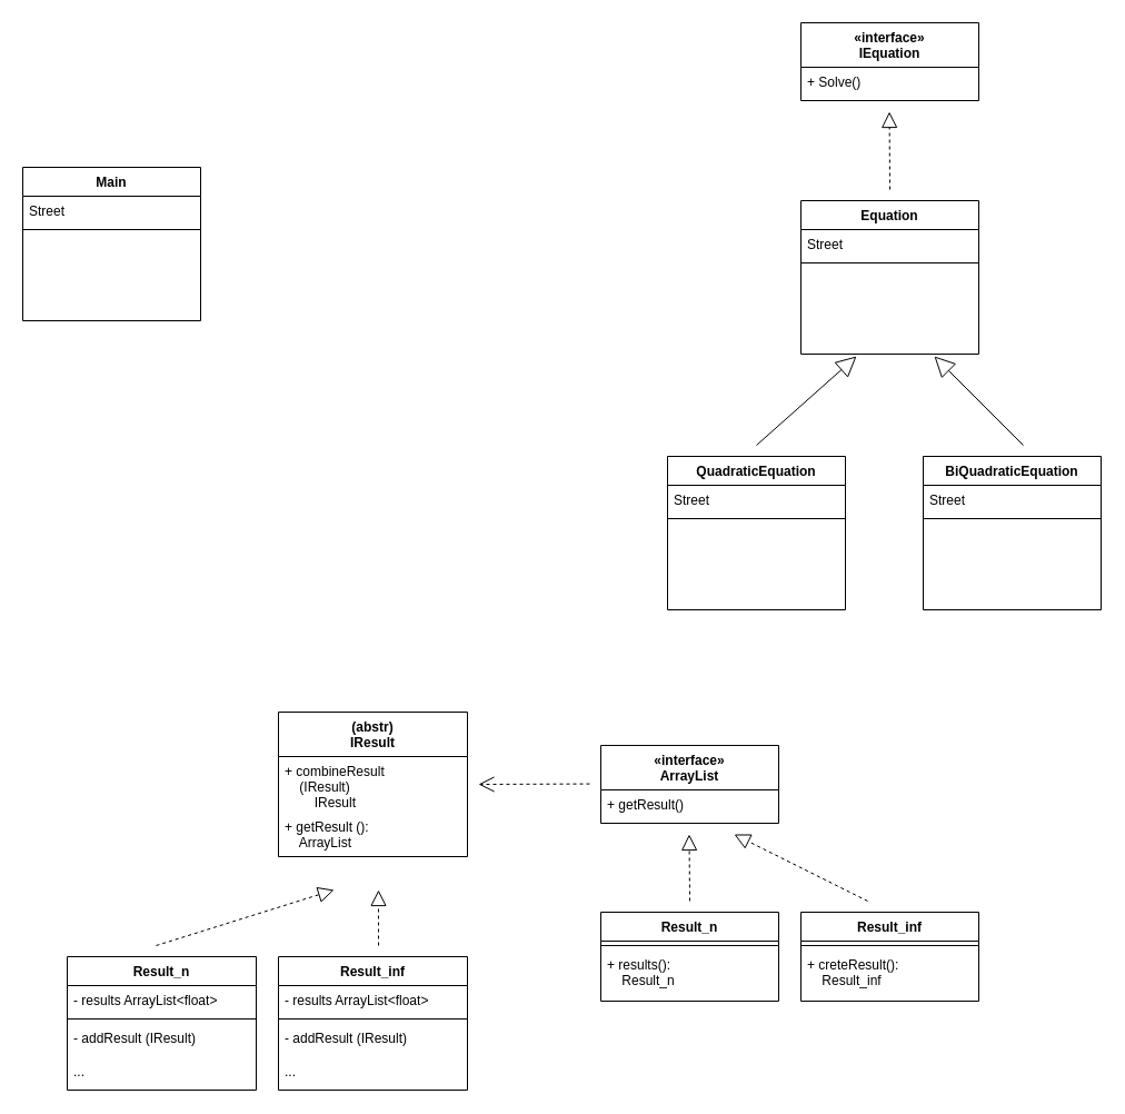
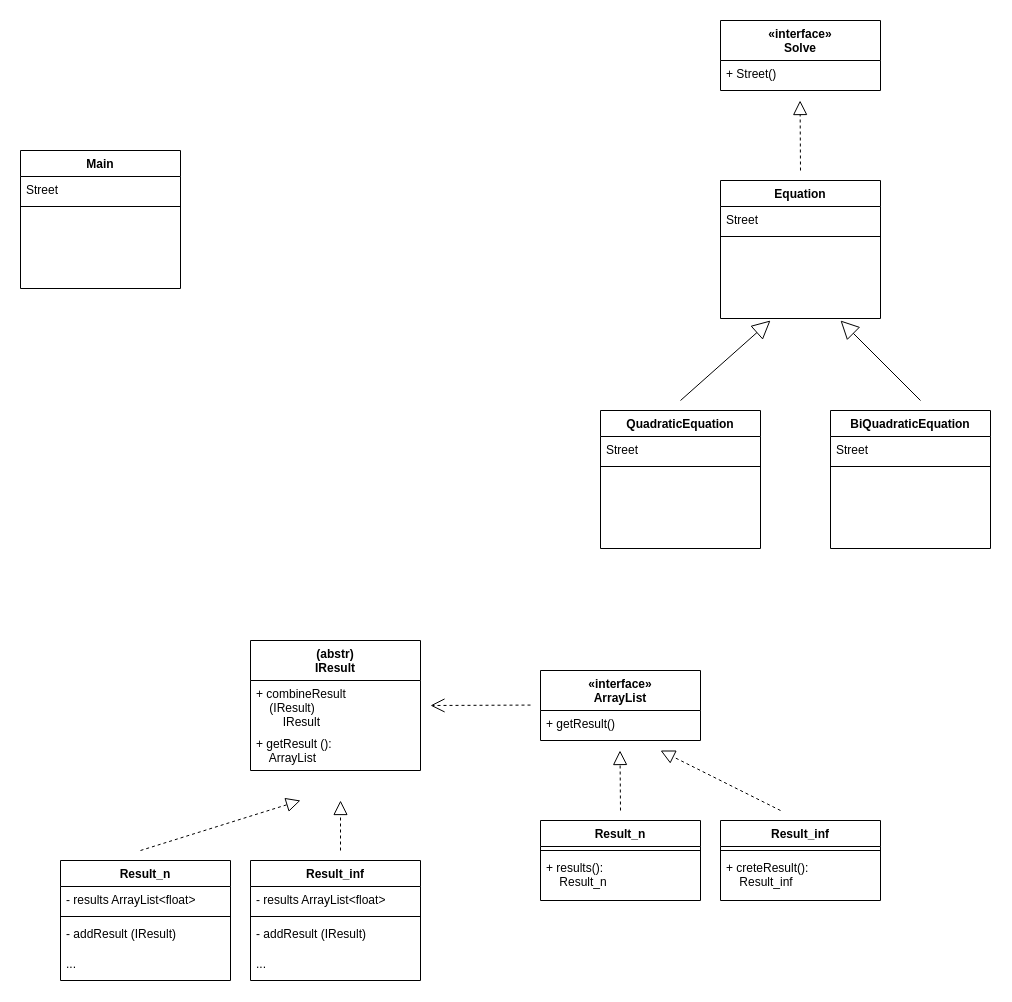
  <mxCell id="0" />
  <mxCell id="1" parent="0" />
  <mxCell id="2" value="Main" style="swimlane;fontStyle=1;align=center;verticalAlign=top;childLayout=stackLayout;horizontal=1;startSize=26;horizontalStack=0;resizeParent=1;resizeLast=0;collapsible=1;marginBottom=0;rounded=0;shadow=0;strokeWidth=1;" parent="1" vertex="1"><mxGeometry y="150" width="160" height="138" as="geometry" x="20"><mxRectangle x="230" y="140" width="160" height="26" as="alternateBounds" /></mxGeometry></mxCell>
  <mxCell id="3" value="Street" style="text;align=left;verticalAlign=top;spacingLeft=4;spacingRight=4;overflow=hidden;rotatable=0;points=[[0,0.5],[1,0.5]];portConstraint=eastwest;" vertex="1" parent="2"><mxGeometry y="26" width="160" height="26" as="geometry" /></mxCell>
  <mxCell id="4" value="" style="line;html=1;strokeWidth=1;align=left;verticalAlign=middle;spacingTop=-1;spacingLeft=3;spacingRight=3;rotatable=0;labelPosition=right;points=[];portConstraint=eastwest;" parent="2" vertex="1"><mxGeometry y="52" width="160" height="8" as="geometry" /></mxCell>
  <mxCell id="5" value="(abstr)&#10;IResult" style="swimlane;fontStyle=1;align=center;verticalAlign=top;childLayout=stackLayout;horizontal=1;startSize=40;horizontalStack=0;resizeParent=1;resizeLast=0;collapsible=1;marginBottom=0;rounded=0;shadow=0;strokeWidth=1;" vertex="1" parent="1"><mxGeometry x="250" y="640" width="170" height="130" as="geometry"><mxRectangle x="230" y="140" width="160" height="26" as="alternateBounds" /></mxGeometry></mxCell>
  <mxCell id="6" value="+ combineResult &#10;    (IResult)&#10;        IResult" style="text;align=left;verticalAlign=top;spacingLeft=4;spacingRight=4;overflow=hidden;rotatable=0;points=[[0,0.5],[1,0.5]];portConstraint=eastwest;" vertex="1" parent="5"><mxGeometry y="40" width="170" height="50" as="geometry" /></mxCell>
  <mxCell id="7" value="+ getResult ():&#10;    ArrayList" style="text;align=left;verticalAlign=top;spacingLeft=4;spacingRight=4;overflow=hidden;rotatable=0;points=[[0,0.5],[1,0.5]];portConstraint=eastwest;" vertex="1" parent="5"><mxGeometry y="90" width="170" height="40" as="geometry" /></mxCell>
  <mxCell id="8" value="«interface»&#10;ArrayList" style="swimlane;fontStyle=1;align=center;verticalAlign=top;childLayout=stackLayout;horizontal=1;startSize=40;horizontalStack=0;resizeParent=1;resizeLast=0;collapsible=1;marginBottom=0;rounded=0;shadow=0;strokeWidth=1;" vertex="1" parent="1"><mxGeometry x="540" y="670" width="160" height="70" as="geometry"><mxRectangle x="230" y="140" width="160" height="26" as="alternateBounds" /></mxGeometry></mxCell>
  <mxCell id="9" value="+ getResult()" style="text;align=left;verticalAlign=top;spacingLeft=4;spacingRight=4;overflow=hidden;rotatable=0;points=[[0,0.5],[1,0.5]];portConstraint=eastwest;" vertex="1" parent="8"><mxGeometry y="40" width="160" height="30" as="geometry" /></mxCell>
  <mxCell id="10" value="Result_n" style="swimlane;fontStyle=1;align=center;verticalAlign=top;childLayout=stackLayout;horizontal=1;startSize=26;horizontalStack=0;resizeParent=1;resizeLast=0;collapsible=1;marginBottom=0;rounded=0;shadow=0;strokeWidth=1;" vertex="1" parent="1"><mxGeometry x="60" y="860" width="170" height="120" as="geometry"><mxRectangle x="230" y="140" width="160" height="26" as="alternateBounds" /></mxGeometry></mxCell>
  <mxCell id="11" value="- results ArrayList&lt;float&gt;" style="text;align=left;verticalAlign=top;spacingLeft=4;spacingRight=4;overflow=hidden;rotatable=0;points=[[0,0.5],[1,0.5]];portConstraint=eastwest;" vertex="1" parent="10"><mxGeometry y="26" width="170" height="26" as="geometry" /></mxCell>
  <mxCell id="12" value="" style="line;html=1;strokeWidth=1;align=left;verticalAlign=middle;spacingTop=-1;spacingLeft=3;spacingRight=3;rotatable=0;labelPosition=right;points=[];portConstraint=eastwest;" vertex="1" parent="10"><mxGeometry y="52" width="170" height="8" as="geometry" /></mxCell>
  <mxCell id="13" value="- addResult (IResult)" style="text;align=left;verticalAlign=top;spacingLeft=4;spacingRight=4;overflow=hidden;rotatable=0;points=[[0,0.5],[1,0.5]];portConstraint=eastwest;" vertex="1" parent="10"><mxGeometry y="60" width="170" height="30" as="geometry" /></mxCell>
  <mxCell id="14" value="..." style="text;align=left;verticalAlign=top;spacingLeft=4;spacingRight=4;overflow=hidden;rotatable=0;points=[[0,0.5],[1,0.5]];portConstraint=eastwest;" vertex="1" parent="10"><mxGeometry y="90" width="170" height="30" as="geometry" /></mxCell>
  <mxCell id="15" value="Result_inf" style="swimlane;fontStyle=1;align=center;verticalAlign=top;childLayout=stackLayout;horizontal=1;startSize=26;horizontalStack=0;resizeParent=1;resizeLast=0;collapsible=1;marginBottom=0;rounded=0;shadow=0;strokeWidth=1;" vertex="1" parent="1"><mxGeometry x="250" y="860" width="170" height="120" as="geometry"><mxRectangle x="230" y="140" width="160" height="26" as="alternateBounds" /></mxGeometry></mxCell>
  <mxCell id="16" value="- results ArrayList&lt;float&gt;" style="text;align=left;verticalAlign=top;spacingLeft=4;spacingRight=4;overflow=hidden;rotatable=0;points=[[0,0.5],[1,0.5]];portConstraint=eastwest;" vertex="1" parent="15"><mxGeometry y="26" width="170" height="26" as="geometry" /></mxCell>
  <mxCell id="17" value="" style="line;html=1;strokeWidth=1;align=left;verticalAlign=middle;spacingTop=-1;spacingLeft=3;spacingRight=3;rotatable=0;labelPosition=right;points=[];portConstraint=eastwest;" vertex="1" parent="15"><mxGeometry y="52" width="170" height="8" as="geometry" /></mxCell>
  <mxCell id="18" value="- addResult (IResult)" style="text;align=left;verticalAlign=top;spacingLeft=4;spacingRight=4;overflow=hidden;rotatable=0;points=[[0,0.5],[1,0.5]];portConstraint=eastwest;" vertex="1" parent="15"><mxGeometry y="60" width="170" height="30" as="geometry" /></mxCell>
  <mxCell id="19" value="..." style="text;align=left;verticalAlign=top;spacingLeft=4;spacingRight=4;overflow=hidden;rotatable=0;points=[[0,0.5],[1,0.5]];portConstraint=eastwest;" vertex="1" parent="15"><mxGeometry y="90" width="170" height="30" as="geometry" /></mxCell>
  <mxCell id="20" value="Result_inf" style="swimlane;fontStyle=1;align=center;verticalAlign=top;childLayout=stackLayout;horizontal=1;startSize=26;horizontalStack=0;resizeParent=1;resizeLast=0;collapsible=1;marginBottom=0;rounded=0;shadow=0;strokeWidth=1;" vertex="1" parent="1"><mxGeometry x="720" y="820" width="160" height="80" as="geometry"><mxRectangle x="230" y="140" width="160" height="26" as="alternateBounds" /></mxGeometry></mxCell>
  <mxCell id="21" value="" style="line;html=1;strokeWidth=1;align=left;verticalAlign=middle;spacingTop=-1;spacingLeft=3;spacingRight=3;rotatable=0;labelPosition=right;points=[];portConstraint=eastwest;" vertex="1" parent="20"><mxGeometry y="26" width="160" height="8" as="geometry" /></mxCell>
  <mxCell id="22" value="+ creteResult():&#10;    Result_inf" style="text;align=left;verticalAlign=top;spacingLeft=4;spacingRight=4;overflow=hidden;rotatable=0;points=[[0,0.5],[1,0.5]];portConstraint=eastwest;" vertex="1" parent="20"><mxGeometry y="34" width="160" height="40" as="geometry" /></mxCell>
  <mxCell id="23" value="Result_n" style="swimlane;fontStyle=1;align=center;verticalAlign=top;childLayout=stackLayout;horizontal=1;startSize=26;horizontalStack=0;resizeParent=1;resizeLast=0;collapsible=1;marginBottom=0;rounded=0;shadow=0;strokeWidth=1;" vertex="1" parent="1"><mxGeometry x="540" y="820" width="160" height="80" as="geometry"><mxRectangle x="230" y="140" width="160" height="26" as="alternateBounds" /></mxGeometry></mxCell>
  <mxCell id="24" value="" style="line;html=1;strokeWidth=1;align=left;verticalAlign=middle;spacingTop=-1;spacingLeft=3;spacingRight=3;rotatable=0;labelPosition=right;points=[];portConstraint=eastwest;" vertex="1" parent="23"><mxGeometry y="26" width="160" height="8" as="geometry" /></mxCell>
  <mxCell id="25" value="+ results():&#10;    Result_n" style="text;align=left;verticalAlign=top;spacingLeft=4;spacingRight=4;overflow=hidden;rotatable=0;points=[[0,0.5],[1,0.5]];portConstraint=eastwest;" vertex="1" parent="23"><mxGeometry y="34" width="160" height="40" as="geometry" /></mxCell>
  <mxCell id="26" value="" style="endArrow=open;endSize=12;dashed=1;html=1;rounded=0;" edge="1" parent="1"><mxGeometry x="0.111" y="-55" width="160" relative="1" as="geometry"><mxPoint x="530" y="704.58" as="sourcePoint" /><mxPoint x="430" y="705" as="targetPoint" /><mxPoint as="offset" /></mxGeometry></mxCell>
  <mxCell id="27" value="" style="endArrow=block;dashed=1;endFill=0;endSize=12;html=1;rounded=0;" edge="1" parent="1"><mxGeometry width="160" relative="1" as="geometry"><mxPoint x="140" y="850" as="sourcePoint" /><mxPoint x="300" y="800" as="targetPoint" /></mxGeometry></mxCell>
  <mxCell id="28" value="" style="endArrow=block;dashed=1;endFill=0;endSize=12;html=1;rounded=0;" edge="1" parent="1"><mxGeometry width="160" relative="1" as="geometry"><mxPoint x="340" y="850" as="sourcePoint" /><mxPoint x="340" y="800" as="targetPoint" /></mxGeometry></mxCell>
  <mxCell id="29" value="" style="endArrow=block;dashed=1;endFill=0;endSize=12;html=1;rounded=0;" edge="1" parent="1"><mxGeometry width="160" relative="1" as="geometry"><mxPoint x="620" y="810" as="sourcePoint" /><mxPoint x="619.5" y="750" as="targetPoint" /></mxGeometry></mxCell>
  <mxCell id="30" value="" style="endArrow=block;dashed=1;endFill=0;endSize=12;html=1;rounded=0;" edge="1" parent="1"><mxGeometry width="160" relative="1" as="geometry"><mxPoint x="780" y="810" as="sourcePoint" /><mxPoint x="660" y="750" as="targetPoint" /></mxGeometry></mxCell>
  <mxCell id="31" value="Equation" style="swimlane;fontStyle=1;align=center;verticalAlign=top;childLayout=stackLayout;horizontal=1;startSize=26;horizontalStack=0;resizeParent=1;resizeLast=0;collapsible=1;marginBottom=0;rounded=0;shadow=0;strokeWidth=1;" vertex="1" parent="1"><mxGeometry x="720" y="180" width="160" height="138" as="geometry"><mxRectangle x="230" y="140" width="160" height="26" as="alternateBounds" /></mxGeometry></mxCell>
  <mxCell id="32" value="Street" style="text;align=left;verticalAlign=top;spacingLeft=4;spacingRight=4;overflow=hidden;rotatable=0;points=[[0,0.5],[1,0.5]];portConstraint=eastwest;" vertex="1" parent="31"><mxGeometry y="26" width="160" height="26" as="geometry" /></mxCell>
  <mxCell id="33" value="" style="line;html=1;strokeWidth=1;align=left;verticalAlign=middle;spacingTop=-1;spacingLeft=3;spacingRight=3;rotatable=0;labelPosition=right;points=[];portConstraint=eastwest;" vertex="1" parent="31"><mxGeometry y="52" width="160" height="8" as="geometry" /></mxCell>
  <mxCell id="34" value="QuadraticEquation " style="swimlane;fontStyle=1;align=center;verticalAlign=top;childLayout=stackLayout;horizontal=1;startSize=26;horizontalStack=0;resizeParent=1;resizeLast=0;collapsible=1;marginBottom=0;rounded=0;shadow=0;strokeWidth=1;" vertex="1" parent="1"><mxGeometry x="600" y="410" width="160" height="138" as="geometry"><mxRectangle x="230" y="140" width="160" height="26" as="alternateBounds" /></mxGeometry></mxCell>
  <mxCell id="35" value="Street" style="text;align=left;verticalAlign=top;spacingLeft=4;spacingRight=4;overflow=hidden;rotatable=0;points=[[0,0.5],[1,0.5]];portConstraint=eastwest;" vertex="1" parent="34"><mxGeometry y="26" width="160" height="26" as="geometry" /></mxCell>
  <mxCell id="36" value="" style="line;html=1;strokeWidth=1;align=left;verticalAlign=middle;spacingTop=-1;spacingLeft=3;spacingRight=3;rotatable=0;labelPosition=right;points=[];portConstraint=eastwest;" vertex="1" parent="34"><mxGeometry y="52" width="160" height="8" as="geometry" /></mxCell>
  <mxCell id="37" value="BiQuadraticEquation" style="swimlane;fontStyle=1;align=center;verticalAlign=top;childLayout=stackLayout;horizontal=1;startSize=26;horizontalStack=0;resizeParent=1;resizeLast=0;collapsible=1;marginBottom=0;rounded=0;shadow=0;strokeWidth=1;" vertex="1" parent="1"><mxGeometry x="830" y="410" width="160" height="138" as="geometry"><mxRectangle x="230" y="140" width="160" height="26" as="alternateBounds" /></mxGeometry></mxCell>
  <mxCell id="38" value="Street" style="text;align=left;verticalAlign=top;spacingLeft=4;spacingRight=4;overflow=hidden;rotatable=0;points=[[0,0.5],[1,0.5]];portConstraint=eastwest;" vertex="1" parent="37"><mxGeometry y="26" width="160" height="26" as="geometry" /></mxCell>
  <mxCell id="39" value="" style="line;html=1;strokeWidth=1;align=left;verticalAlign=middle;spacingTop=-1;spacingLeft=3;spacingRight=3;rotatable=0;labelPosition=right;points=[];portConstraint=eastwest;" vertex="1" parent="37"><mxGeometry y="52" width="160" height="8" as="geometry" /></mxCell>
  <mxCell id="40" value="" style="endArrow=block;endSize=16;endFill=0;html=1;rounded=0;" edge="1" parent="1"><mxGeometry x="0.375" y="30" width="160" relative="1" as="geometry"><mxPoint x="680" y="400" as="sourcePoint" /><mxPoint x="770" y="320" as="targetPoint" /><mxPoint as="offset" /></mxGeometry></mxCell>
  <mxCell id="41" value="" style="endArrow=block;endSize=16;endFill=0;html=1;rounded=0;" edge="1" parent="1"><mxGeometry x="0.375" y="30" width="160" relative="1" as="geometry"><mxPoint x="920" y="400" as="sourcePoint" /><mxPoint x="840" y="320" as="targetPoint" /><mxPoint as="offset" /></mxGeometry></mxCell>
- <mxCell id="42" value="«interface»&#10;IEquation" style="swimlane;fontStyle=1;align=center;verticalAlign=top;childLayout=stackLayout;horizontal=1;startSize=40;horizontalStack=0;resizeParent=1;resizeLast=0;collapsible=1;marginBottom=0;rounded=0;shadow=0;strokeWidth=1;" vertex="1" parent="1"><mxGeometry x="720" y="20" width="160" height="70" as="geometry"><mxRectangle x="230" y="140" width="160" height="26" as="alternateBounds" /></mxGeometry></mxCell>
- <mxCell id="43" value="+ Solve()" style="text;align=left;verticalAlign=top;spacingLeft=4;spacingRight=4;overflow=hidden;rotatable=0;points=[[0,0.5],[1,0.5]];portConstraint=eastwest;" vertex="1" parent="42"><mxGeometry y="40" width="160" height="30" as="geometry" /></mxCell>
+ <mxCell id="42" value="«interface»&#10;Solve" style="swimlane;fontStyle=1;align=center;verticalAlign=top;childLayout=stackLayout;horizontal=1;startSize=40;horizontalStack=0;resizeParent=1;resizeLast=0;collapsible=1;marginBottom=0;rounded=0;shadow=0;strokeWidth=1;" vertex="1" parent="1"><mxGeometry x="720" y="20" width="160" height="70" as="geometry"><mxRectangle x="230" y="140" width="160" height="26" as="alternateBounds" /></mxGeometry></mxCell>
+ <mxCell id="43" value="+ Street()" style="text;align=left;verticalAlign=top;spacingLeft=4;spacingRight=4;overflow=hidden;rotatable=0;points=[[0,0.5],[1,0.5]];portConstraint=eastwest;" vertex="1" parent="42"><mxGeometry y="40" width="160" height="30" as="geometry" /></mxCell>
  <mxCell id="44" value="" style="endArrow=block;dashed=1;endFill=0;endSize=12;html=1;rounded=0;" edge="1" parent="1"><mxGeometry width="160" relative="1" as="geometry"><mxPoint x="800" y="170" as="sourcePoint" /><mxPoint x="799.58" y="100" as="targetPoint" /></mxGeometry></mxCell>
